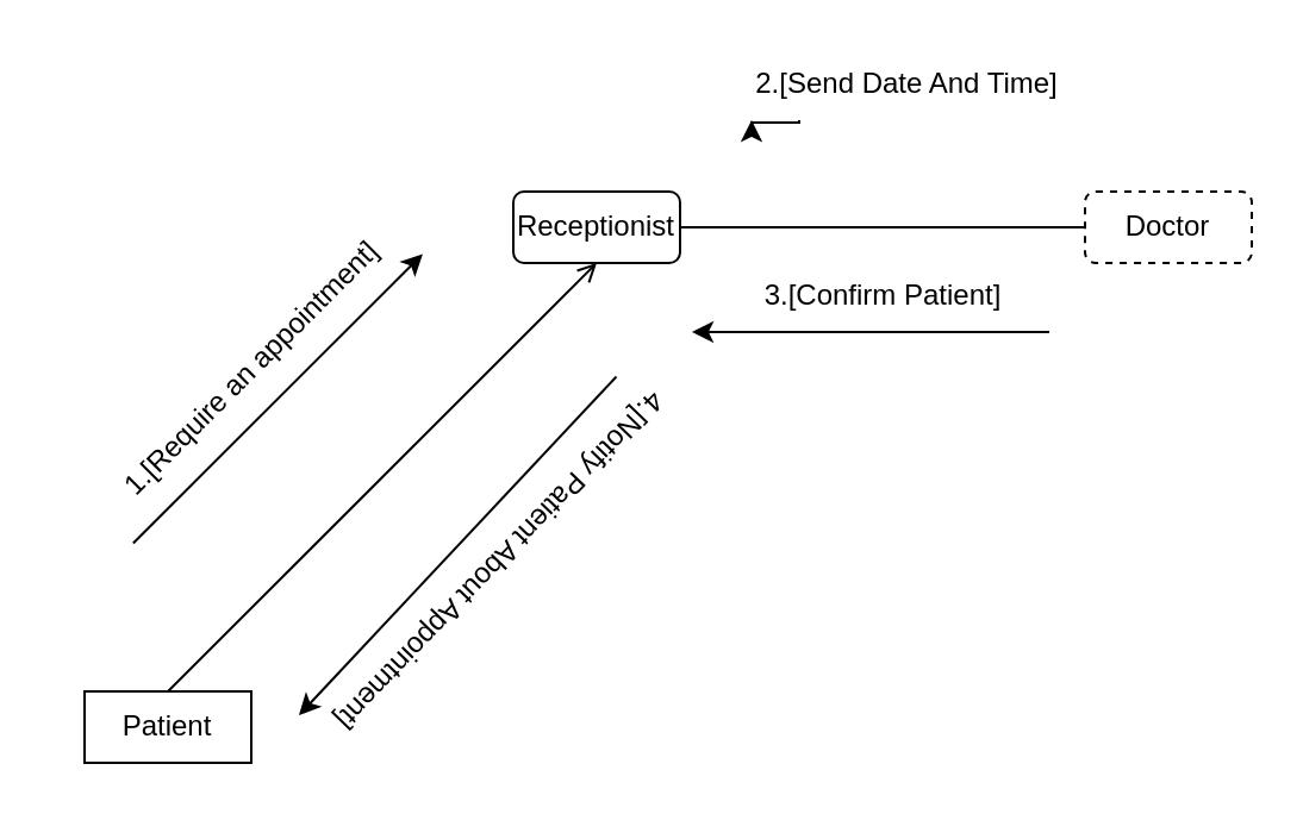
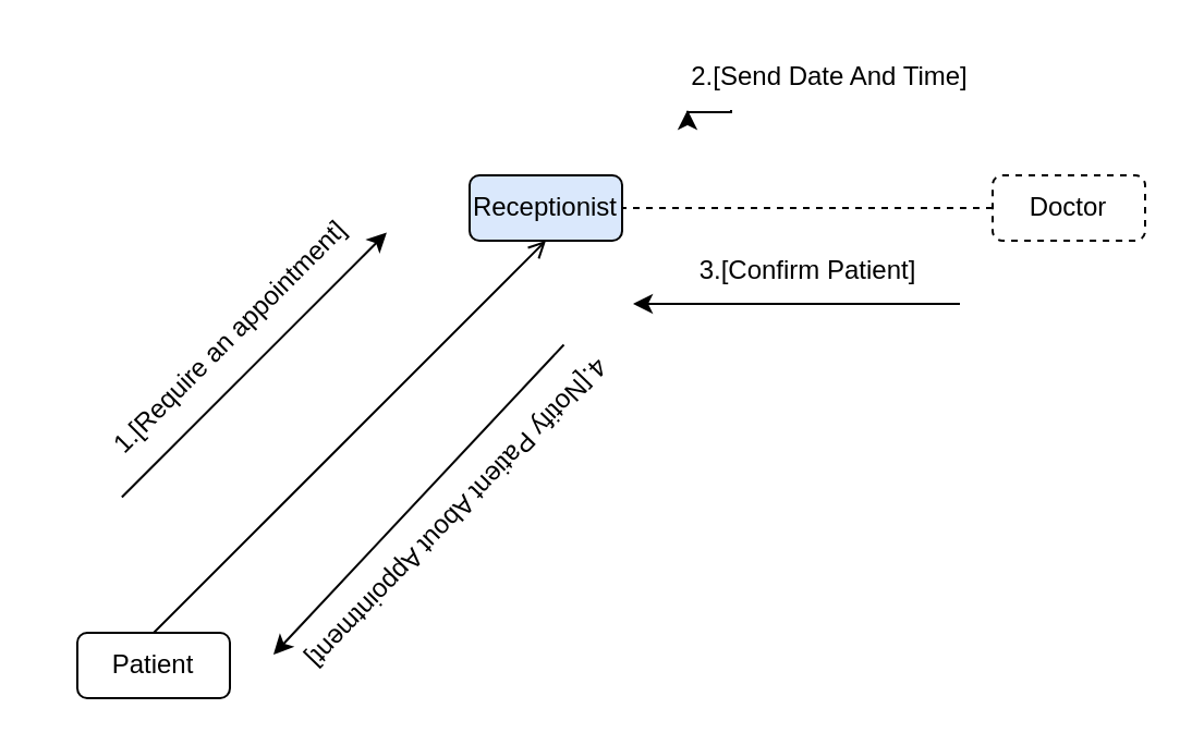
  <mxCell id="0" />
  <mxCell id="1" parent="0" />
- <mxCell id="2" value="Patient" style="whiteSpace=wrap;html=1;rounded=0;" parent="1" vertex="1"><mxGeometry x="35" y="290" width="70" height="30" as="geometry" /></mxCell>
+ <mxCell id="2" value="Patient" style="rounded=1;whiteSpace=wrap;html=1;" parent="1" vertex="1"><mxGeometry x="35" y="290" width="70" height="30" as="geometry" /></mxCell>
  <mxCell id="3" value="" style="edgeStyle=orthogonalEdgeStyle;rounded=0;orthogonalLoop=1;jettySize=auto;html=1;" parent="1" source="15" edge="1"><mxGeometry relative="1" as="geometry"><mxPoint x="335" y="50" as="sourcePoint" /><mxPoint x="455" y="49" as="targetPoint" /><Array as="points"><mxPoint x="315" y="50" /></Array></mxGeometry></mxCell>
- <mxCell id="4" value="Receptionist" style="rounded=1;whiteSpace=wrap;html=1;" parent="1" vertex="1"><mxGeometry x="215" y="80" width="70" height="30" as="geometry" /></mxCell>
+ <mxCell id="4" value="Receptionist" style="rounded=1;whiteSpace=wrap;html=1;fillColor=#dae8fc;" parent="1" vertex="1"><mxGeometry x="215" y="80" width="70" height="30" as="geometry" /></mxCell>
  <mxCell id="5" value="Doctor" style="rounded=1;whiteSpace=wrap;html=1;dashed=1;" parent="1" vertex="1"><mxGeometry x="455" y="80" width="70" height="30" as="geometry" /></mxCell>
  <mxCell id="6" value="" style="endArrow=classic;html=1;rounded=0;entryX=1.002;entryY=1.047;entryDx=0;entryDy=0;exitX=-0.009;exitY=1.047;exitDx=0;exitDy=0;exitPerimeter=0;entryPerimeter=0;" parent="1" source="7" target="7" edge="1"><mxGeometry width="50" height="50" relative="1" as="geometry"><mxPoint x="25" y="260" as="sourcePoint" /><mxPoint x="205" y="80" as="targetPoint" /></mxGeometry></mxCell>
  <mxCell id="7" value="1.[Require an appointment]" style="text;html=1;align=center;verticalAlign=middle;resizable=0;points=[];autosize=1;strokeColor=none;fillColor=none;rotation=-45;" parent="1" vertex="1"><mxGeometry x="20" y="140" width="170" height="30" as="geometry" /></mxCell>
  <mxCell id="8" value="3.[Confirm Patient]" style="text;html=1;align=center;verticalAlign=middle;resizable=0;points=[];autosize=1;strokeColor=none;fillColor=none;" parent="1" vertex="1"><mxGeometry x="295" y="109" width="150" height="30" as="geometry" /></mxCell>
  <mxCell id="9" value="" style="endArrow=classic;html=1;rounded=0;exitX=0.095;exitY=1.132;exitDx=0;exitDy=0;exitPerimeter=0;" parent="1" source="10" edge="1"><mxGeometry width="50" height="50" relative="1" as="geometry"><mxPoint x="255" y="160" as="sourcePoint" /><mxPoint x="125" y="300" as="targetPoint" /></mxGeometry></mxCell>
  <mxCell id="10" value="4.[Notify Patient About Appointment]" style="text;html=1;align=center;verticalAlign=middle;resizable=0;points=[];autosize=1;strokeColor=none;fillColor=none;rotation=-226;" parent="1" vertex="1"><mxGeometry x="100" y="220" width="220" height="30" as="geometry" /></mxCell>
  <mxCell id="11" value="" style="edgeStyle=none;orthogonalLoop=1;jettySize=auto;html=1;rounded=0;" edge="1" parent="1"><mxGeometry width="100" relative="1" as="geometry"><mxPoint x="440" y="139" as="sourcePoint" /><mxPoint x="290" y="139" as="targetPoint" /><Array as="points" /></mxGeometry></mxCell>
  <mxCell id="12" value="" style="endArrow=open;html=1;rounded=0;exitX=0.5;exitY=0;exitDx=0;exitDy=0;entryX=0.5;entryY=1;entryDx=0;entryDy=0;" edge="1" parent="1" source="2" target="4"><mxGeometry width="50" height="50" relative="1" as="geometry"><mxPoint x="245" y="310" as="sourcePoint" /><mxPoint x="295" y="260" as="targetPoint" /></mxGeometry></mxCell>
- <mxCell id="13" value="" style="endArrow=none;html=1;rounded=0;entryX=1;entryY=0.5;entryDx=0;entryDy=0;exitX=0;exitY=0.5;exitDx=0;exitDy=0;" edge="1" parent="1" source="5" target="4"><mxGeometry width="50" height="50" relative="1" as="geometry"><mxPoint x="245" y="310" as="sourcePoint" /><mxPoint x="295" y="260" as="targetPoint" /></mxGeometry></mxCell>
+ <mxCell id="13" value="" style="endArrow=none;html=1;rounded=0;entryX=1;entryY=0.5;entryDx=0;entryDy=0;exitX=0;exitY=0.5;exitDx=0;exitDy=0;dashed=1;" edge="1" parent="1" source="5" target="4"><mxGeometry width="50" height="50" relative="1" as="geometry"><mxPoint x="245" y="310" as="sourcePoint" /><mxPoint x="295" y="260" as="targetPoint" /></mxGeometry></mxCell>
  <mxCell id="14" value="" style="edgeStyle=orthogonalEdgeStyle;rounded=0;orthogonalLoop=1;jettySize=auto;html=1;" edge="1" parent="1" target="15"><mxGeometry relative="1" as="geometry"><mxPoint x="335" y="50" as="sourcePoint" /><mxPoint x="455" y="49" as="targetPoint" /><Array as="points"><mxPoint x="335" y="51" /><mxPoint x="315" y="51" /></Array></mxGeometry></mxCell>
  <mxCell id="15" value="2.[Send Date And Time]" style="text;html=1;align=center;verticalAlign=middle;resizable=0;points=[];autosize=1;strokeColor=none;fillColor=none;" parent="1" vertex="1"><mxGeometry x="305" y="20" width="150" height="30" as="geometry" /></mxCell>
